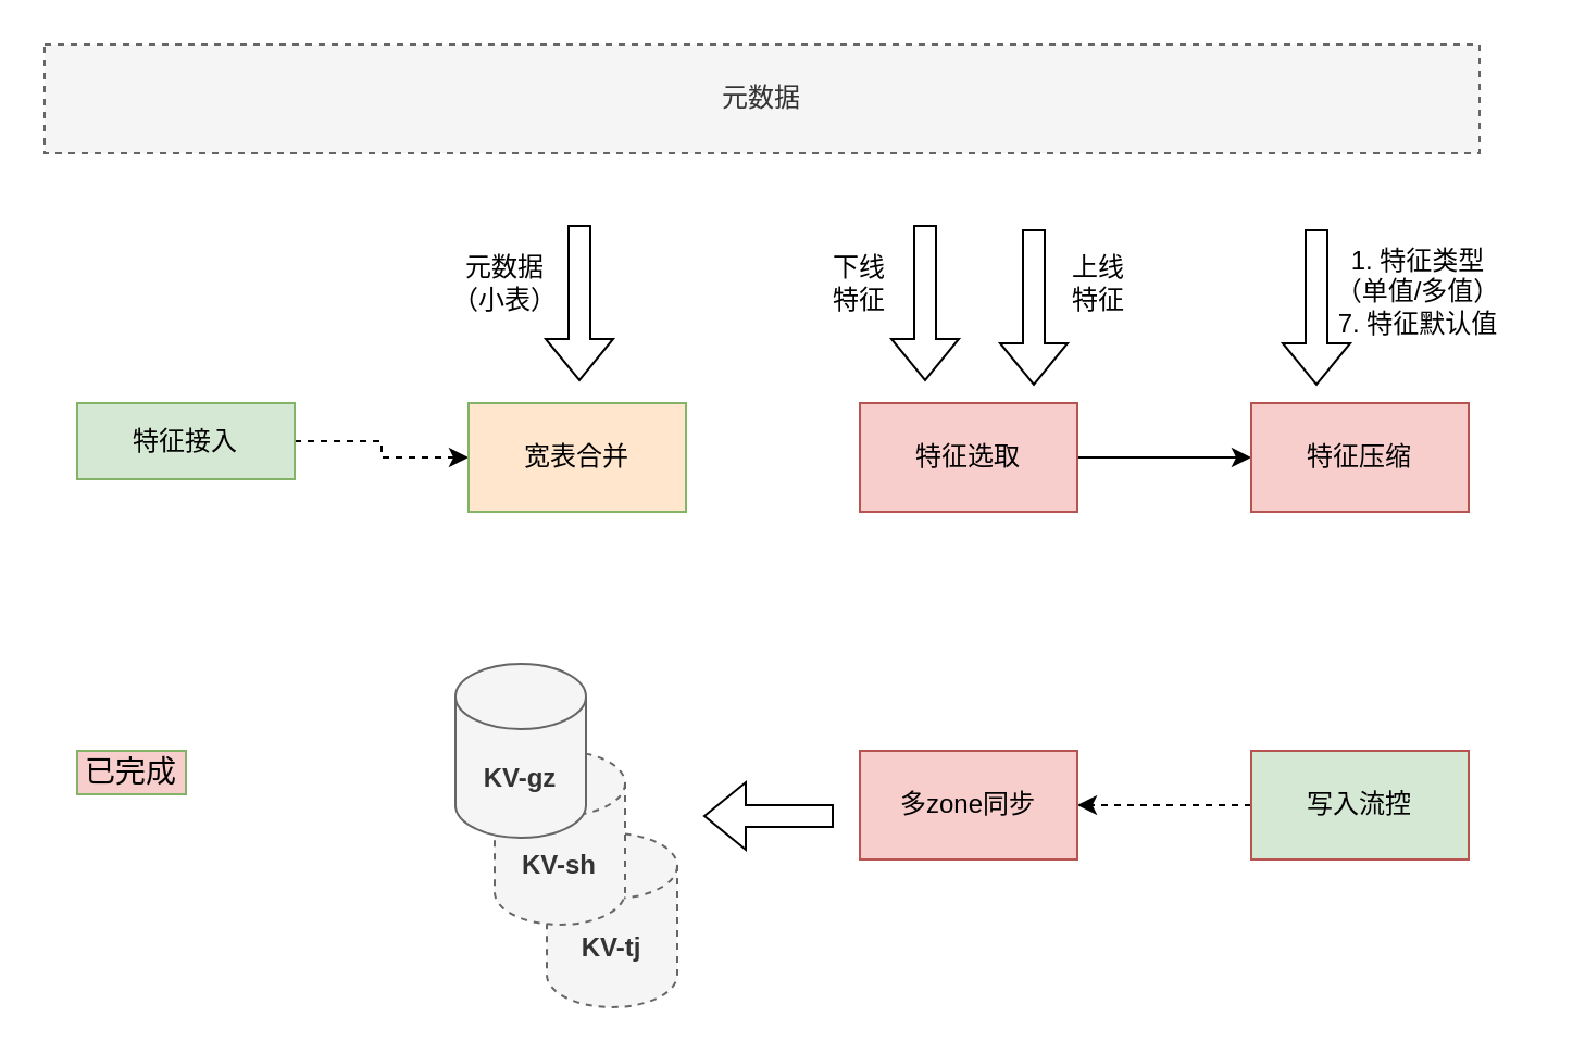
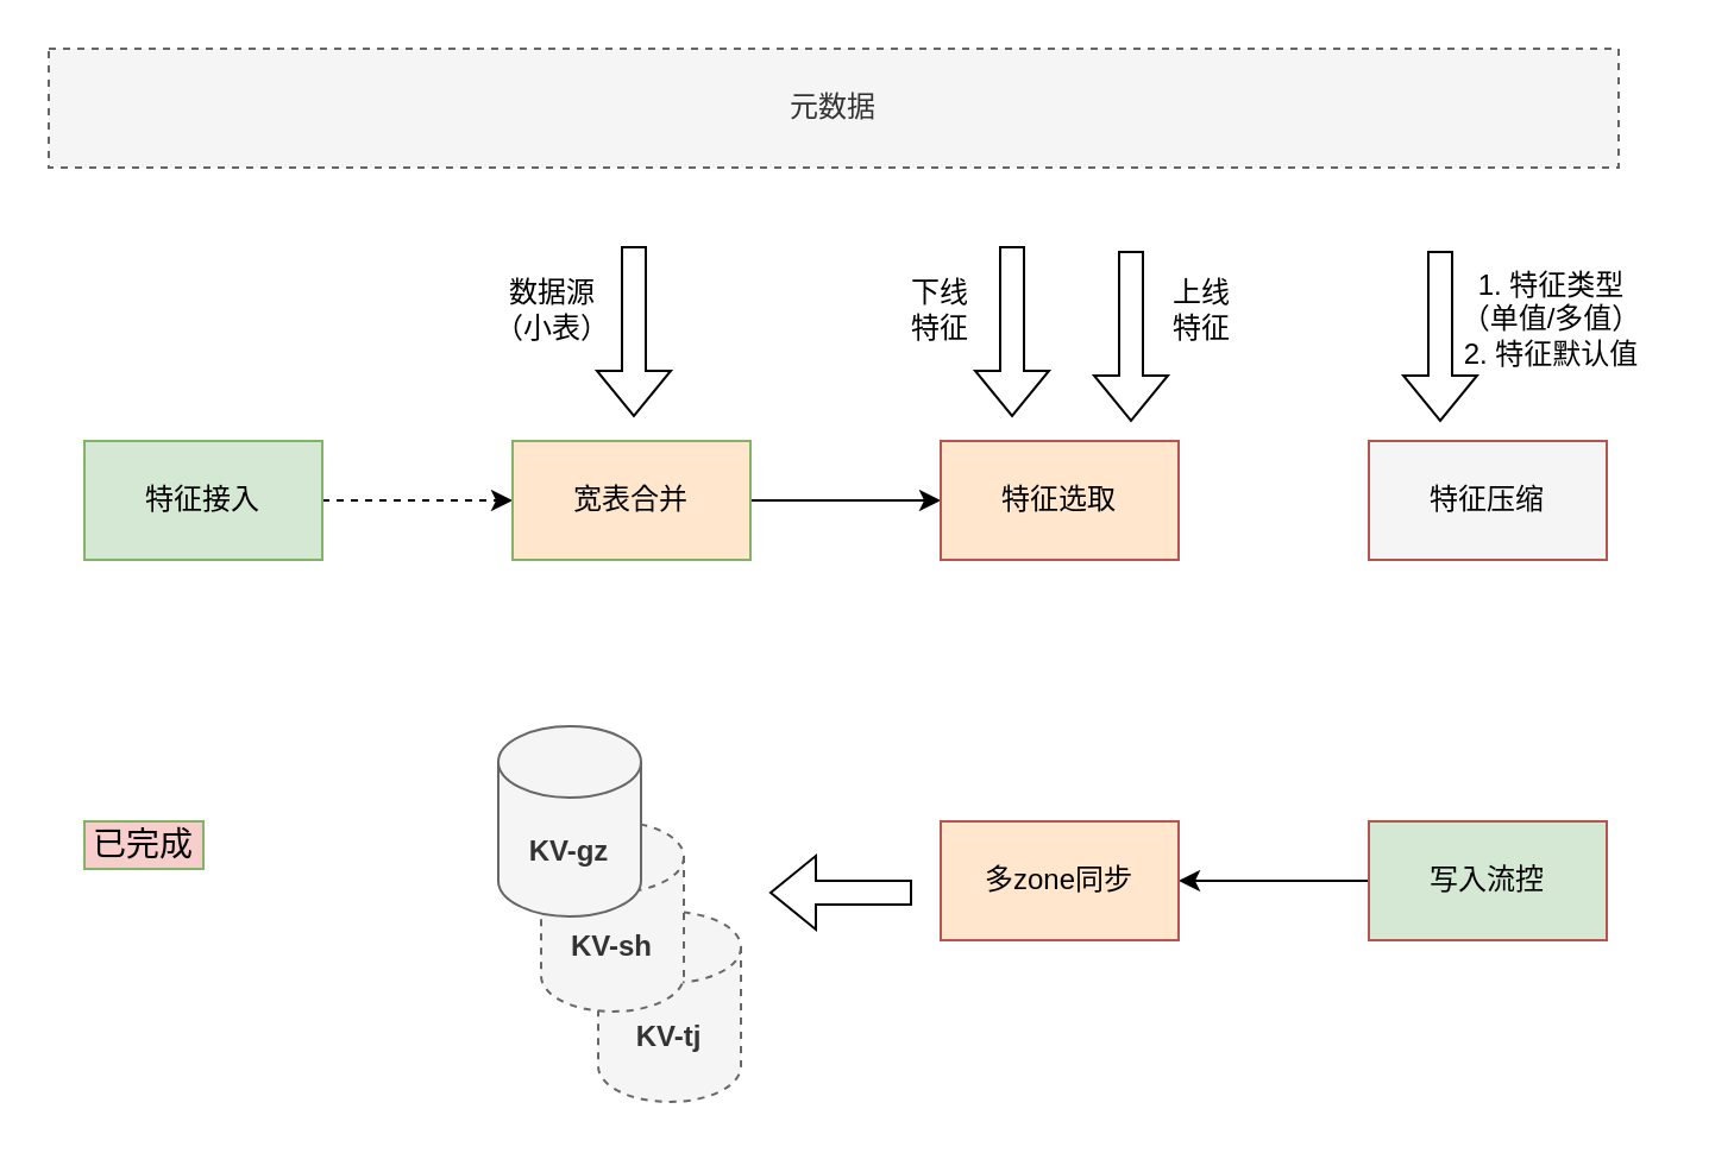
  <mxCell id="0" />
  <mxCell id="1" parent="0" />
  <mxCell id="2" value="&lt;b&gt;KV-tj&lt;/b&gt;" style="shape=cylinder3;whiteSpace=wrap;html=1;boundedLbl=1;backgroundOutline=1;size=15;dashed=1;fillColor=#f5f5f5;fontColor=#333333;strokeColor=#666666;" vertex="1" parent="1"><mxGeometry x="251" y="383" width="60" height="80" as="geometry" /></mxCell>
  <mxCell id="3" value="&lt;b&gt;KV-sh&lt;/b&gt;" style="shape=cylinder3;whiteSpace=wrap;html=1;boundedLbl=1;backgroundOutline=1;size=15;dashed=1;fillColor=#f5f5f5;fontColor=#333333;strokeColor=#666666;" vertex="1" parent="1"><mxGeometry x="227" y="345" width="60" height="80" as="geometry" /></mxCell>
  <mxCell id="4" value="" style="edgeStyle=orthogonalEdgeStyle;rounded=0;orthogonalLoop=1;jettySize=auto;html=1;dashed=1;" edge="1" parent="1" source="5" target="7"><mxGeometry relative="1" as="geometry" /></mxCell>
- <mxCell id="5" value="特征接入" style="rounded=0;whiteSpace=wrap;html=1;fillColor=#d5e8d4;strokeColor=#82b366;" vertex="1" parent="1"><mxGeometry x="35" y="185" width="100" height="35" as="geometry" /></mxCell>
+ <mxCell id="5" value="特征接入" style="rounded=0;whiteSpace=wrap;html=1;fillColor=#d5e8d4;strokeColor=#82b366;" vertex="1" parent="1"><mxGeometry x="35" y="185" width="100" height="50" as="geometry" /></mxCell>
+ <mxCell id="6" value="" style="edgeStyle=orthogonalEdgeStyle;rounded=0;orthogonalLoop=1;jettySize=auto;html=1;" edge="1" parent="1" source="7" target="11"><mxGeometry relative="1" as="geometry" /></mxCell>
  <mxCell id="7" value="宽表合并" style="rounded=0;whiteSpace=wrap;html=1;fillColor=#ffe6cc;strokeColor=#82b366;" vertex="1" parent="1"><mxGeometry x="215" y="185" width="100" height="50" as="geometry" /></mxCell>
  <mxCell id="8" value="元数据" style="rounded=0;whiteSpace=wrap;html=1;dashed=1;fillColor=#f5f5f5;fontColor=#333333;strokeColor=#666666;" vertex="1" parent="1"><mxGeometry x="20" y="20" width="660" height="50" as="geometry" /></mxCell>
  <mxCell id="9" value="" style="shape=flexArrow;endArrow=classic;html=1;rounded=0;entryX=0;entryY=0;entryDx=0;entryDy=0;" edge="1" parent="1"><mxGeometry width="50" height="50" relative="1" as="geometry"><mxPoint x="266" y="103" as="sourcePoint" /><mxPoint x="266" y="175" as="targetPoint" /></mxGeometry></mxCell>
- <mxCell id="10" value="" style="edgeStyle=orthogonalEdgeStyle;rounded=0;orthogonalLoop=1;jettySize=auto;html=1;" edge="1" parent="1" source="11" target="17"><mxGeometry relative="1" as="geometry" /></mxCell>
- <mxCell id="11" value="特征选取" style="rounded=0;whiteSpace=wrap;html=1;fillColor=#f8cecc;strokeColor=#b85450;" vertex="1" parent="1"><mxGeometry x="395" y="185" width="100" height="50" as="geometry" /></mxCell>
- <mxCell id="12" value="元数据（小表）" style="text;html=1;strokeColor=none;fillColor=none;align=center;verticalAlign=middle;whiteSpace=wrap;rounded=0;dashed=1;" vertex="1" parent="1"><mxGeometry x="202" y="115" width="60" height="30" as="geometry" /></mxCell>
+ <mxCell id="11" value="特征选取" style="rounded=0;whiteSpace=wrap;html=1;fillColor=#ffe6cc;strokeColor=#b85450;" vertex="1" parent="1"><mxGeometry x="395" y="185" width="100" height="50" as="geometry" /></mxCell>
+ <mxCell id="12" value="数据源（小表）" style="text;html=1;strokeColor=none;fillColor=none;align=center;verticalAlign=middle;whiteSpace=wrap;rounded=0;dashed=1;" vertex="1" parent="1"><mxGeometry x="202" y="115" width="60" height="30" as="geometry" /></mxCell>
  <mxCell id="13" value="" style="shape=flexArrow;endArrow=classic;html=1;rounded=0;entryX=0;entryY=0;entryDx=0;entryDy=0;" edge="1" parent="1"><mxGeometry width="50" height="50" relative="1" as="geometry"><mxPoint x="475" y="105" as="sourcePoint" /><mxPoint x="475" y="177" as="targetPoint" /></mxGeometry></mxCell>
  <mxCell id="14" value="" style="shape=flexArrow;endArrow=classic;html=1;rounded=0;entryX=0;entryY=0;entryDx=0;entryDy=0;" edge="1" parent="1"><mxGeometry width="50" height="50" relative="1" as="geometry"><mxPoint x="425" y="103" as="sourcePoint" /><mxPoint x="425" y="175" as="targetPoint" /></mxGeometry></mxCell>
  <mxCell id="15" value="下线&lt;br&gt;特征" style="text;html=1;strokeColor=none;fillColor=none;align=center;verticalAlign=middle;whiteSpace=wrap;rounded=0;dashed=1;" vertex="1" parent="1"><mxGeometry x="365" y="115" width="60" height="30" as="geometry" /></mxCell>
  <mxCell id="16" value="上线&lt;br&gt;特征" style="text;html=1;strokeColor=none;fillColor=none;align=center;verticalAlign=middle;whiteSpace=wrap;rounded=0;dashed=1;" vertex="1" parent="1"><mxGeometry x="475" y="115" width="60" height="30" as="geometry" /></mxCell>
- <mxCell id="17" value="特征压缩" style="rounded=0;whiteSpace=wrap;html=1;fillColor=#f8cecc;strokeColor=#b85450;" vertex="1" parent="1"><mxGeometry x="575" y="185" width="100" height="50" as="geometry" /></mxCell>
+ <mxCell id="17" value="特征压缩" style="rounded=0;whiteSpace=wrap;html=1;fillColor=#f5f5f5;strokeColor=#b85450;" vertex="1" parent="1"><mxGeometry x="575" y="185" width="100" height="50" as="geometry" /></mxCell>
  <mxCell id="18" value="" style="shape=flexArrow;endArrow=classic;html=1;rounded=0;entryX=0;entryY=0;entryDx=0;entryDy=0;" edge="1" parent="1"><mxGeometry width="50" height="50" relative="1" as="geometry"><mxPoint x="605" y="105" as="sourcePoint" /><mxPoint x="605" y="177" as="targetPoint" /></mxGeometry></mxCell>
- <mxCell id="19" value="1. 特征类型&lt;br&gt;（单值/多值）&lt;br&gt;7. 特征默认值" style="text;html=1;strokeColor=none;fillColor=none;align=center;verticalAlign=middle;whiteSpace=wrap;rounded=0;dashed=1;" vertex="1" parent="1"><mxGeometry x="597" y="109" width="110" height="50" as="geometry" /></mxCell>
- <mxCell id="20" value="" style="edgeStyle=orthogonalEdgeStyle;rounded=0;orthogonalLoop=1;jettySize=auto;html=1;dashed=1;" edge="1" parent="1" source="21" target="22"><mxGeometry relative="1" as="geometry" /></mxCell>
+ <mxCell id="19" value="1. 特征类型&lt;br&gt;（单值/多值）&lt;br&gt;2. 特征默认值" style="text;html=1;strokeColor=none;fillColor=none;align=center;verticalAlign=middle;whiteSpace=wrap;rounded=0;dashed=1;" vertex="1" parent="1"><mxGeometry x="597" y="109" width="110" height="50" as="geometry" /></mxCell>
+ <mxCell id="20" value="" style="edgeStyle=orthogonalEdgeStyle;rounded=0;orthogonalLoop=1;jettySize=auto;html=1;" edge="1" parent="1" source="21" target="22"><mxGeometry relative="1" as="geometry" /></mxCell>
  <mxCell id="21" value="写入流控" style="rounded=0;whiteSpace=wrap;html=1;fillColor=#d5e8d4;strokeColor=#b85450;" vertex="1" parent="1"><mxGeometry x="575" y="345" width="100" height="50" as="geometry" /></mxCell>
- <mxCell id="22" value="多zone同步" style="rounded=0;whiteSpace=wrap;html=1;fillColor=#f8cecc;strokeColor=#b85450;" vertex="1" parent="1"><mxGeometry x="395" y="345" width="100" height="50" as="geometry" /></mxCell>
+ <mxCell id="22" value="多zone同步" style="rounded=0;whiteSpace=wrap;html=1;fillColor=#ffe6cc;strokeColor=#b85450;" vertex="1" parent="1"><mxGeometry x="395" y="345" width="100" height="50" as="geometry" /></mxCell>
  <mxCell id="23" value="&lt;b&gt;KV-gz&lt;/b&gt;" style="shape=cylinder3;whiteSpace=wrap;html=1;boundedLbl=1;backgroundOutline=1;size=15;fillColor=#f5f5f5;fontColor=#333333;strokeColor=#666666;" vertex="1" parent="1"><mxGeometry x="209" y="305" width="60" height="80" as="geometry" /></mxCell>
  <mxCell id="24" value="" style="shape=flexArrow;endArrow=classic;html=1;rounded=0;" edge="1" parent="1"><mxGeometry width="50" height="50" relative="1" as="geometry"><mxPoint x="383" y="375" as="sourcePoint" /><mxPoint x="323" y="375" as="targetPoint" /></mxGeometry></mxCell>
  <mxCell id="25" style="edgeStyle=orthogonalEdgeStyle;rounded=0;orthogonalLoop=1;jettySize=auto;html=1;exitX=0.5;exitY=1;exitDx=0;exitDy=0;fontSize=14;" edge="1" parent="1"><mxGeometry relative="1" as="geometry"><mxPoint x="189" y="405" as="sourcePoint" /><mxPoint x="189" y="405" as="targetPoint" /></mxGeometry></mxCell>
  <mxCell id="26" value="" style="group" vertex="1" connectable="0" parent="1"><mxGeometry x="35" y="345" width="50" height="53" as="geometry" /></mxCell>
  <mxCell id="27" value="已完成" style="rounded=0;whiteSpace=wrap;html=1;fontSize=14;fillColor=#f8cecc;strokeColor=#82b366;" vertex="1" parent="26"><mxGeometry width="50" height="20" as="geometry" /></mxCell>
